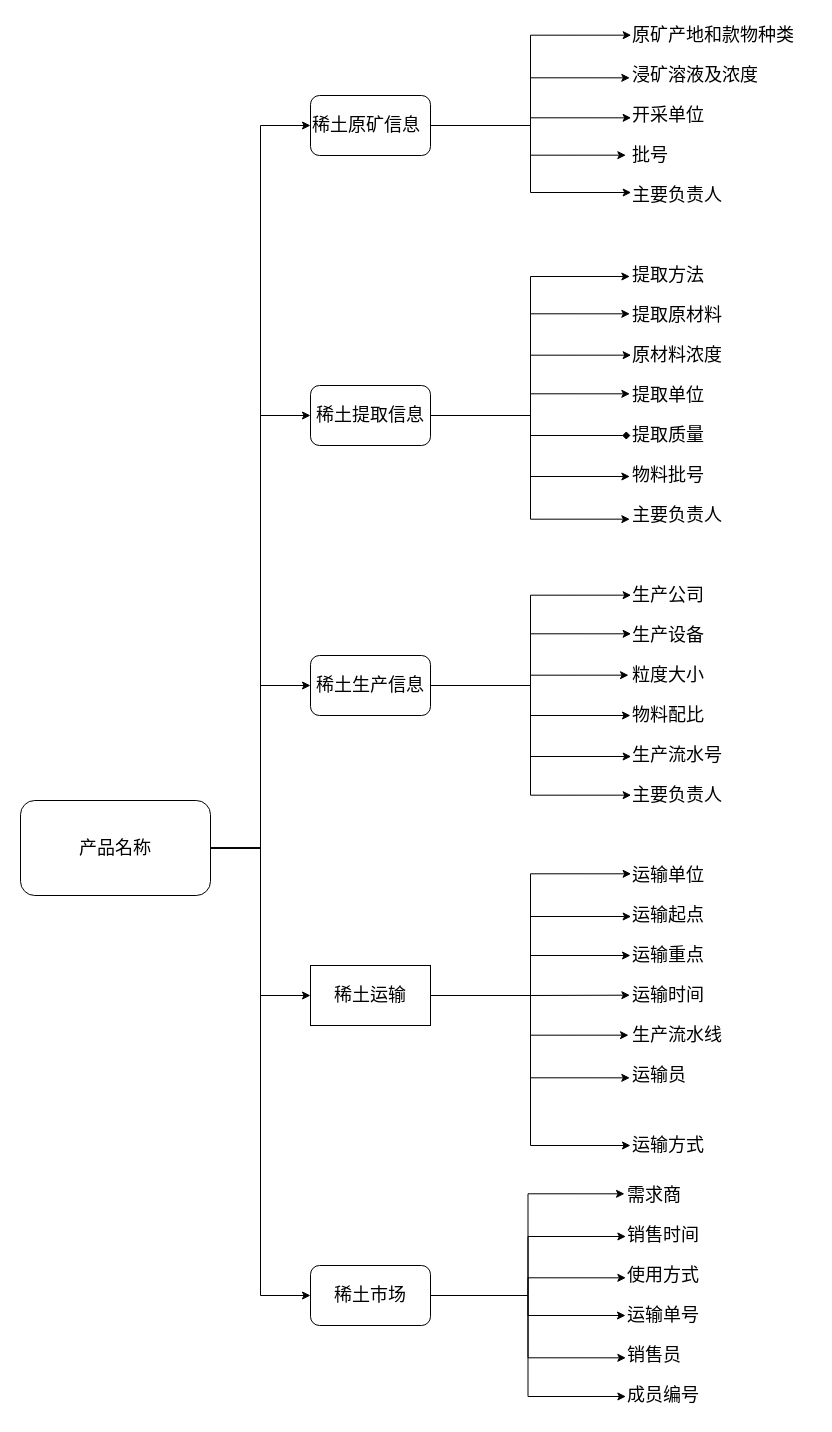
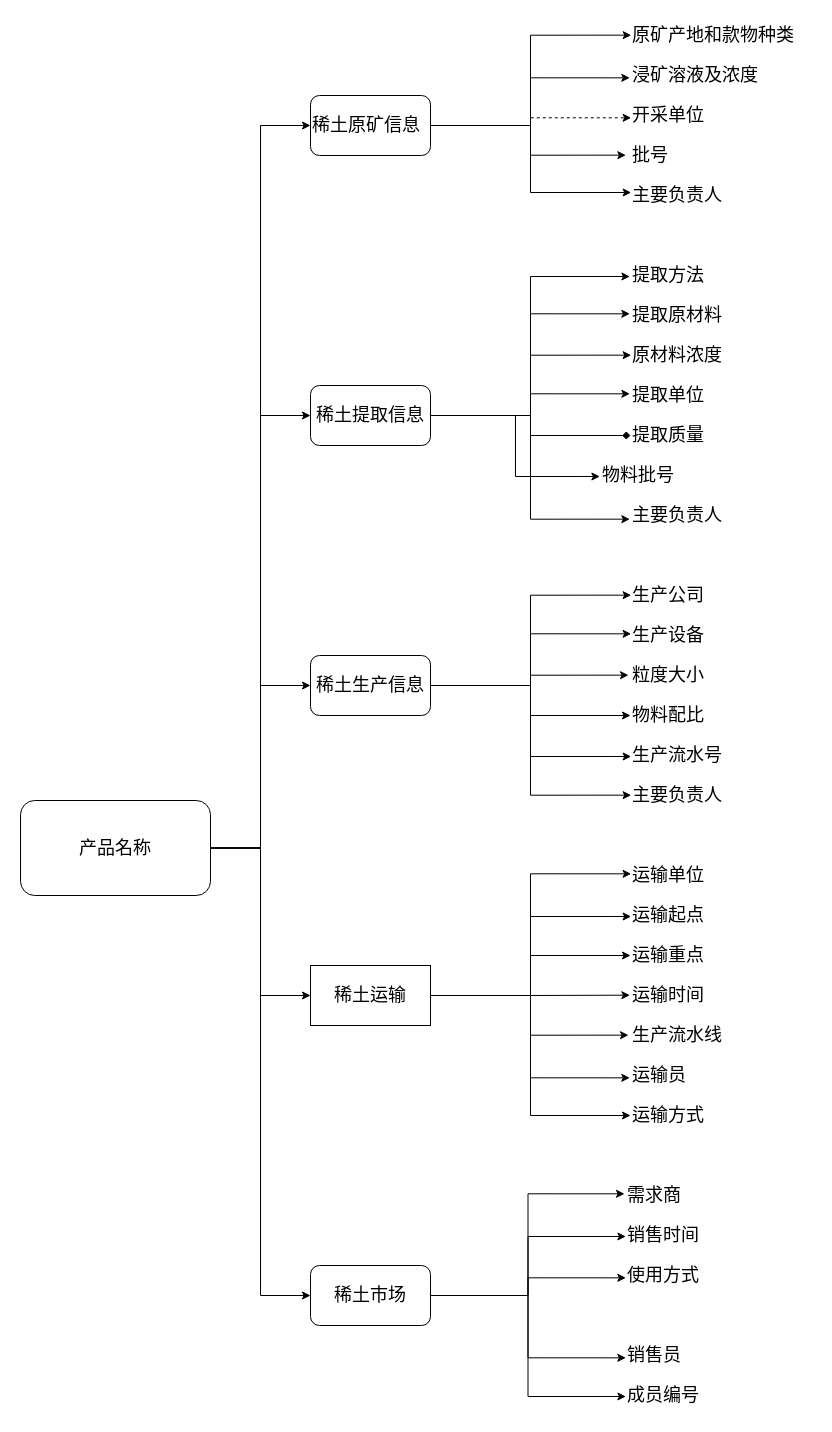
  <mxCell id="0" />
  <mxCell id="1" parent="0" />
  <mxCell id="2" style="edgeStyle=orthogonalEdgeStyle;rounded=0;orthogonalLoop=1;jettySize=auto;html=1;exitX=1;exitY=0.5;exitDx=0;exitDy=0;entryX=0;entryY=0.5;entryDx=0;entryDy=0;fontSize=18;" parent="1" source="7" target="13" edge="1"><mxGeometry relative="1" as="geometry" /></mxCell>
  <mxCell id="3" style="edgeStyle=orthogonalEdgeStyle;rounded=0;orthogonalLoop=1;jettySize=auto;html=1;exitX=1;exitY=0.5;exitDx=0;exitDy=0;entryX=0;entryY=0.5;entryDx=0;entryDy=0;fontSize=18;" parent="1" source="7" target="21" edge="1"><mxGeometry relative="1" as="geometry" /></mxCell>
  <mxCell id="4" style="edgeStyle=orthogonalEdgeStyle;rounded=0;orthogonalLoop=1;jettySize=auto;html=1;exitX=1;exitY=0.5;exitDx=0;exitDy=0;entryX=0;entryY=0.5;entryDx=0;entryDy=0;fontSize=18;" parent="1" source="7" target="28" edge="1"><mxGeometry relative="1" as="geometry" /></mxCell>
  <mxCell id="5" style="edgeStyle=orthogonalEdgeStyle;rounded=0;orthogonalLoop=1;jettySize=auto;html=1;exitX=1;exitY=0.5;exitDx=0;exitDy=0;entryX=0;entryY=0.5;entryDx=0;entryDy=0;fontSize=18;" parent="1" source="7" target="36" edge="1"><mxGeometry relative="1" as="geometry" /></mxCell>
  <mxCell id="6" style="edgeStyle=orthogonalEdgeStyle;rounded=0;orthogonalLoop=1;jettySize=auto;html=1;exitX=1;exitY=0.5;exitDx=0;exitDy=0;entryX=0;entryY=0.5;entryDx=0;entryDy=0;fontSize=18;" parent="1" source="7" target="43" edge="1"><mxGeometry relative="1" as="geometry" /></mxCell>
  <mxCell id="7" value="产品名称" style="rounded=1;whiteSpace=wrap;html=1;fontSize=18;align=center;" parent="1" vertex="1"><mxGeometry x="20" y="800" width="190" height="95" as="geometry" /></mxCell>
  <mxCell id="8" style="edgeStyle=orthogonalEdgeStyle;rounded=0;orthogonalLoop=1;jettySize=auto;html=1;entryX=0.004;entryY=0.489;entryDx=0;entryDy=0;entryPerimeter=0;fontSize=18;" parent="1" source="13" target="44" edge="1"><mxGeometry relative="1" as="geometry" /></mxCell>
  <mxCell id="9" style="edgeStyle=orthogonalEdgeStyle;rounded=0;orthogonalLoop=1;jettySize=auto;html=1;exitX=1;exitY=0.5;exitDx=0;exitDy=0;entryX=-0.005;entryY=0.578;entryDx=0;entryDy=0;entryPerimeter=0;fontSize=18;" parent="1" source="13" target="45" edge="1"><mxGeometry relative="1" as="geometry" /></mxCell>
- <mxCell id="10" style="edgeStyle=orthogonalEdgeStyle;rounded=0;orthogonalLoop=1;jettySize=auto;html=1;exitX=1;exitY=0.5;exitDx=0;exitDy=0;fontSize=18;entryX=0.007;entryY=0.578;entryDx=0;entryDy=0;entryPerimeter=0;" parent="1" source="13" target="46" edge="1"><mxGeometry relative="1" as="geometry"><mxPoint x="640" y="115" as="targetPoint" /></mxGeometry></mxCell>
+ <mxCell id="10" style="edgeStyle=orthogonalEdgeStyle;rounded=0;orthogonalLoop=1;jettySize=auto;html=1;exitX=1;exitY=0.5;exitDx=0;exitDy=0;fontSize=18;entryX=0.007;entryY=0.578;entryDx=0;entryDy=0;entryPerimeter=0;dashed=1;" parent="1" source="13" target="46" edge="1"><mxGeometry relative="1" as="geometry"><mxPoint x="640" y="115" as="targetPoint" /></mxGeometry></mxCell>
  <mxCell id="11" style="edgeStyle=orthogonalEdgeStyle;rounded=0;orthogonalLoop=1;jettySize=auto;html=1;exitX=1;exitY=0.5;exitDx=0;exitDy=0;entryX=-0.093;entryY=0.489;entryDx=0;entryDy=0;entryPerimeter=0;fontSize=18;" parent="1" source="13" target="47" edge="1"><mxGeometry relative="1" as="geometry" /></mxCell>
  <mxCell id="12" style="edgeStyle=orthogonalEdgeStyle;rounded=0;orthogonalLoop=1;jettySize=auto;html=1;exitX=1;exitY=0.5;exitDx=0;exitDy=0;entryX=0.006;entryY=0.4;entryDx=0;entryDy=0;entryPerimeter=0;fontSize=18;" parent="1" source="13" target="48" edge="1"><mxGeometry relative="1" as="geometry" /></mxCell>
  <mxCell id="13" value="稀土原矿信息" style="rounded=1;whiteSpace=wrap;html=1;fontSize=18;align=left;" parent="1" vertex="1"><mxGeometry x="310" y="95" width="120" height="60" as="geometry" /></mxCell>
  <mxCell id="14" style="edgeStyle=orthogonalEdgeStyle;rounded=0;orthogonalLoop=1;jettySize=auto;html=1;exitX=1;exitY=0.5;exitDx=0;exitDy=0;entryX=-0.007;entryY=0.533;entryDx=0;entryDy=0;entryPerimeter=0;fontSize=18;" parent="1" source="21" target="49" edge="1"><mxGeometry relative="1" as="geometry" /></mxCell>
  <mxCell id="15" style="edgeStyle=orthogonalEdgeStyle;rounded=0;orthogonalLoop=1;jettySize=auto;html=1;exitX=1;exitY=0.5;exitDx=0;exitDy=0;entryX=-0.006;entryY=0.444;entryDx=0;entryDy=0;entryPerimeter=0;fontSize=18;" parent="1" source="21" target="50" edge="1"><mxGeometry relative="1" as="geometry" /></mxCell>
  <mxCell id="16" style="edgeStyle=orthogonalEdgeStyle;rounded=0;orthogonalLoop=1;jettySize=auto;html=1;exitX=1;exitY=0.5;exitDx=0;exitDy=0;entryX=0.006;entryY=0.489;entryDx=0;entryDy=0;entryPerimeter=0;fontSize=18;" parent="1" source="21" target="51" edge="1"><mxGeometry relative="1" as="geometry" /></mxCell>
  <mxCell id="17" style="edgeStyle=orthogonalEdgeStyle;rounded=0;orthogonalLoop=1;jettySize=auto;html=1;exitX=1;exitY=0.5;exitDx=0;exitDy=0;entryX=-0.007;entryY=0.444;entryDx=0;entryDy=0;entryPerimeter=0;fontSize=18;" parent="1" source="21" target="52" edge="1"><mxGeometry relative="1" as="geometry" /></mxCell>
  <mxCell id="18" style="edgeStyle=orthogonalEdgeStyle;rounded=0;orthogonalLoop=1;jettySize=auto;html=1;exitX=1;exitY=0.5;exitDx=0;exitDy=0;fontSize=18;endArrow=diamond;" parent="1" source="21" target="53" edge="1"><mxGeometry relative="1" as="geometry" /></mxCell>
  <mxCell id="19" style="edgeStyle=orthogonalEdgeStyle;rounded=0;orthogonalLoop=1;jettySize=auto;html=1;exitX=1;exitY=0.5;exitDx=0;exitDy=0;entryX=-0.007;entryY=0.533;entryDx=0;entryDy=0;entryPerimeter=0;fontSize=18;" parent="1" source="21" target="54" edge="1"><mxGeometry relative="1" as="geometry" /></mxCell>
  <mxCell id="20" style="edgeStyle=orthogonalEdgeStyle;rounded=0;orthogonalLoop=1;jettySize=auto;html=1;exitX=1;exitY=0.5;exitDx=0;exitDy=0;entryX=-0.006;entryY=0.622;entryDx=0;entryDy=0;entryPerimeter=0;fontSize=18;" parent="1" source="21" target="55" edge="1"><mxGeometry relative="1" as="geometry" /></mxCell>
  <mxCell id="21" value="稀土提取信息" style="rounded=1;whiteSpace=wrap;html=1;fontSize=18;align=center;" parent="1" vertex="1"><mxGeometry x="310" y="385" width="120" height="60" as="geometry" /></mxCell>
  <mxCell id="22" style="edgeStyle=orthogonalEdgeStyle;rounded=0;orthogonalLoop=1;jettySize=auto;html=1;exitX=1;exitY=0.5;exitDx=0;exitDy=0;entryX=0.007;entryY=0.489;entryDx=0;entryDy=0;entryPerimeter=0;fontSize=18;" parent="1" source="28" target="56" edge="1"><mxGeometry relative="1" as="geometry" /></mxCell>
  <mxCell id="23" style="edgeStyle=orthogonalEdgeStyle;rounded=0;orthogonalLoop=1;jettySize=auto;html=1;exitX=1;exitY=0.5;exitDx=0;exitDy=0;entryX=0.007;entryY=0.444;entryDx=0;entryDy=0;entryPerimeter=0;fontSize=18;" parent="1" source="28" target="57" edge="1"><mxGeometry relative="1" as="geometry" /></mxCell>
  <mxCell id="24" style="edgeStyle=orthogonalEdgeStyle;rounded=0;orthogonalLoop=1;jettySize=auto;html=1;exitX=1;exitY=0.5;exitDx=0;exitDy=0;entryX=-0.022;entryY=0.489;entryDx=0;entryDy=0;entryPerimeter=0;fontSize=18;" parent="1" source="28" target="58" edge="1"><mxGeometry relative="1" as="geometry" /></mxCell>
  <mxCell id="25" style="edgeStyle=orthogonalEdgeStyle;rounded=0;orthogonalLoop=1;jettySize=auto;html=1;exitX=1;exitY=0.5;exitDx=0;exitDy=0;fontSize=18;" parent="1" source="28" target="59" edge="1"><mxGeometry relative="1" as="geometry" /></mxCell>
  <mxCell id="26" style="edgeStyle=orthogonalEdgeStyle;rounded=0;orthogonalLoop=1;jettySize=auto;html=1;exitX=1;exitY=0.5;exitDx=0;exitDy=0;entryX=0.006;entryY=0.533;entryDx=0;entryDy=0;entryPerimeter=0;fontSize=18;" parent="1" source="28" target="60" edge="1"><mxGeometry relative="1" as="geometry" /></mxCell>
  <mxCell id="27" style="edgeStyle=orthogonalEdgeStyle;rounded=0;orthogonalLoop=1;jettySize=auto;html=1;exitX=1;exitY=0.5;exitDx=0;exitDy=0;entryX=0.006;entryY=0.489;entryDx=0;entryDy=0;entryPerimeter=0;fontSize=18;" parent="1" source="28" target="61" edge="1"><mxGeometry relative="1" as="geometry" /></mxCell>
  <mxCell id="28" value="稀土生产信息" style="rounded=1;whiteSpace=wrap;html=1;fontSize=18;align=center;" parent="1" vertex="1"><mxGeometry x="310" y="655" width="120" height="60" as="geometry" /></mxCell>
  <mxCell id="29" style="edgeStyle=orthogonalEdgeStyle;rounded=0;orthogonalLoop=1;jettySize=auto;html=1;exitX=1;exitY=0.5;exitDx=0;exitDy=0;entryX=0.007;entryY=0.444;entryDx=0;entryDy=0;entryPerimeter=0;fontSize=18;" parent="1" source="36" target="62" edge="1"><mxGeometry relative="1" as="geometry" /></mxCell>
  <mxCell id="30" style="edgeStyle=orthogonalEdgeStyle;rounded=0;orthogonalLoop=1;jettySize=auto;html=1;exitX=1;exitY=0.5;exitDx=0;exitDy=0;entryX=0.007;entryY=0.533;entryDx=0;entryDy=0;entryPerimeter=0;fontSize=18;" parent="1" source="36" target="63" edge="1"><mxGeometry relative="1" as="geometry" /></mxCell>
  <mxCell id="31" style="edgeStyle=orthogonalEdgeStyle;rounded=0;orthogonalLoop=1;jettySize=auto;html=1;exitX=1;exitY=0.5;exitDx=0;exitDy=0;fontSize=18;" parent="1" source="36" target="64" edge="1"><mxGeometry relative="1" as="geometry" /></mxCell>
  <mxCell id="32" style="edgeStyle=orthogonalEdgeStyle;rounded=0;orthogonalLoop=1;jettySize=auto;html=1;exitX=1;exitY=0.5;exitDx=0;exitDy=0;entryX=-0.007;entryY=0.489;entryDx=0;entryDy=0;entryPerimeter=0;fontSize=18;" parent="1" source="36" target="65" edge="1"><mxGeometry relative="1" as="geometry" /></mxCell>
  <mxCell id="33" style="edgeStyle=orthogonalEdgeStyle;rounded=0;orthogonalLoop=1;jettySize=auto;html=1;exitX=1;exitY=0.5;exitDx=0;exitDy=0;entryX=-0.018;entryY=0.489;entryDx=0;entryDy=0;entryPerimeter=0;fontSize=18;" parent="1" source="36" target="66" edge="1"><mxGeometry relative="1" as="geometry" /></mxCell>
  <mxCell id="34" style="edgeStyle=orthogonalEdgeStyle;rounded=0;orthogonalLoop=1;jettySize=auto;html=1;exitX=1;exitY=0.5;exitDx=0;exitDy=0;entryX=-0.01;entryY=0.578;entryDx=0;entryDy=0;entryPerimeter=0;fontSize=18;" parent="1" source="36" target="67" edge="1"><mxGeometry relative="1" as="geometry" /></mxCell>
  <mxCell id="35" style="edgeStyle=orthogonalEdgeStyle;rounded=0;orthogonalLoop=1;jettySize=auto;html=1;exitX=1;exitY=0.5;exitDx=0;exitDy=0;entryX=0;entryY=0.5;entryDx=0;entryDy=0;entryPerimeter=0;fontSize=18;" parent="1" source="36" target="68" edge="1"><mxGeometry relative="1" as="geometry" /></mxCell>
  <mxCell id="36" value="稀土运输" style="whiteSpace=wrap;html=1;fontSize=18;align=center;rounded=0;" parent="1" vertex="1"><mxGeometry x="310" y="965" width="120" height="60" as="geometry" /></mxCell>
  <mxCell id="37" style="edgeStyle=orthogonalEdgeStyle;rounded=0;orthogonalLoop=1;jettySize=auto;html=1;exitX=1;exitY=0.5;exitDx=0;exitDy=0;entryX=-0.014;entryY=0.444;entryDx=0;entryDy=0;entryPerimeter=0;fontSize=18;" parent="1" source="43" target="69" edge="1"><mxGeometry relative="1" as="geometry" /></mxCell>
  <mxCell id="38" style="edgeStyle=orthogonalEdgeStyle;rounded=0;orthogonalLoop=1;jettySize=auto;html=1;exitX=1;exitY=0.5;exitDx=0;exitDy=0;entryX=0.004;entryY=0.533;entryDx=0;entryDy=0;entryPerimeter=0;fontSize=18;" parent="1" source="43" target="70" edge="1"><mxGeometry relative="1" as="geometry" /></mxCell>
  <mxCell id="39" style="edgeStyle=orthogonalEdgeStyle;rounded=0;orthogonalLoop=1;jettySize=auto;html=1;exitX=1;exitY=0.5;exitDx=0;exitDy=0;entryX=0.004;entryY=0.578;entryDx=0;entryDy=0;entryPerimeter=0;fontSize=18;" parent="1" source="43" target="71" edge="1"><mxGeometry relative="1" as="geometry" /></mxCell>
- <mxCell id="40" style="edgeStyle=orthogonalEdgeStyle;rounded=0;orthogonalLoop=1;jettySize=auto;html=1;exitX=1;exitY=0.5;exitDx=0;exitDy=0;fontSize=18;" parent="1" source="43" target="72" edge="1"><mxGeometry relative="1" as="geometry" /></mxCell>
  <mxCell id="41" style="edgeStyle=orthogonalEdgeStyle;rounded=0;orthogonalLoop=1;jettySize=auto;html=1;exitX=1;exitY=0.5;exitDx=0;exitDy=0;entryX=0.005;entryY=0.578;entryDx=0;entryDy=0;entryPerimeter=0;fontSize=18;" parent="1" source="43" target="73" edge="1"><mxGeometry relative="1" as="geometry" /></mxCell>
  <mxCell id="42" style="edgeStyle=orthogonalEdgeStyle;rounded=0;orthogonalLoop=1;jettySize=auto;html=1;exitX=1;exitY=0.5;exitDx=0;exitDy=0;entryX=0.004;entryY=0.533;entryDx=0;entryDy=0;entryPerimeter=0;fontSize=18;" parent="1" source="43" target="74" edge="1"><mxGeometry relative="1" as="geometry" /></mxCell>
  <mxCell id="43" value="稀土市场" style="rounded=1;whiteSpace=wrap;html=1;fontSize=18;align=center;" parent="1" vertex="1"><mxGeometry x="310" y="1265" width="120" height="60" as="geometry" /></mxCell>
  <mxCell id="44" value="原矿产地和款物种类" style="text;html=1;align=left;verticalAlign=middle;resizable=0;points=[];autosize=1;strokeColor=none;fillColor=none;fontSize=18;" parent="1" vertex="1"><mxGeometry x="630" y="20" width="180" height="30" as="geometry" /></mxCell>
  <mxCell id="45" value="浸矿溶液及浓度" style="text;html=1;align=left;verticalAlign=middle;resizable=0;points=[];autosize=1;strokeColor=none;fillColor=none;fontSize=18;" parent="1" vertex="1"><mxGeometry x="630" y="60" width="140" height="30" as="geometry" /></mxCell>
  <mxCell id="46" value="开采单位" style="text;html=1;align=left;verticalAlign=middle;resizable=0;points=[];autosize=1;strokeColor=none;fillColor=none;fontSize=18;" parent="1" vertex="1"><mxGeometry x="630" y="100" width="90" height="30" as="geometry" /></mxCell>
  <mxCell id="47" value="批号" style="text;html=1;align=left;verticalAlign=middle;resizable=0;points=[];autosize=1;strokeColor=none;fillColor=none;fontSize=18;" parent="1" vertex="1"><mxGeometry x="630" y="140" width="50" height="30" as="geometry" /></mxCell>
  <mxCell id="48" value="主要负责人" style="text;html=1;align=left;verticalAlign=middle;resizable=0;points=[];autosize=1;strokeColor=none;fillColor=none;fontSize=18;" parent="1" vertex="1"><mxGeometry x="630" y="180" width="110" height="30" as="geometry" /></mxCell>
  <mxCell id="49" value="提取方法" style="text;html=1;align=left;verticalAlign=middle;resizable=0;points=[];autosize=1;strokeColor=none;fillColor=none;fontSize=18;" parent="1" vertex="1"><mxGeometry x="630" y="260" width="90" height="30" as="geometry" /></mxCell>
  <mxCell id="50" value="提取原材料" style="text;html=1;align=left;verticalAlign=middle;resizable=0;points=[];autosize=1;strokeColor=none;fillColor=none;fontSize=18;" parent="1" vertex="1"><mxGeometry x="630" y="300" width="110" height="30" as="geometry" /></mxCell>
  <mxCell id="51" value="原材料浓度" style="text;html=1;align=left;verticalAlign=middle;resizable=0;points=[];autosize=1;strokeColor=none;fillColor=none;fontSize=18;" parent="1" vertex="1"><mxGeometry x="630" y="340" width="110" height="30" as="geometry" /></mxCell>
  <mxCell id="52" value="提取单位" style="text;html=1;align=left;verticalAlign=middle;resizable=0;points=[];autosize=1;strokeColor=none;fillColor=none;fontSize=18;" parent="1" vertex="1"><mxGeometry x="630" y="380" width="90" height="30" as="geometry" /></mxCell>
  <mxCell id="53" value="提取质量" style="text;html=1;align=left;verticalAlign=middle;resizable=0;points=[];autosize=1;strokeColor=none;fillColor=none;fontSize=18;" parent="1" vertex="1"><mxGeometry x="630" y="420" width="90" height="30" as="geometry" /></mxCell>
- <mxCell id="54" value="物料批号" style="text;html=1;align=left;verticalAlign=middle;resizable=0;points=[];autosize=1;strokeColor=none;fillColor=none;fontSize=18;" parent="1" vertex="1"><mxGeometry x="630" y="460" width="90" height="30" as="geometry" /></mxCell>
+ <mxCell id="54" value="物料批号" style="text;html=1;align=left;verticalAlign=middle;resizable=0;points=[];autosize=1;strokeColor=none;fillColor=none;fontSize=18;" parent="1" vertex="1"><mxGeometry x="600" y="460" width="90" height="30" as="geometry" /></mxCell>
  <mxCell id="55" value="主要负责人" style="text;html=1;align=left;verticalAlign=middle;resizable=0;points=[];autosize=1;strokeColor=none;fillColor=none;fontSize=18;" parent="1" vertex="1"><mxGeometry x="630" y="500" width="110" height="30" as="geometry" /></mxCell>
  <mxCell id="56" value="生产公司" style="text;html=1;align=left;verticalAlign=middle;resizable=0;points=[];autosize=1;strokeColor=none;fillColor=none;fontSize=18;" parent="1" vertex="1"><mxGeometry x="630" y="580" width="90" height="30" as="geometry" /></mxCell>
  <mxCell id="57" value="生产设备" style="text;html=1;align=left;verticalAlign=middle;resizable=0;points=[];autosize=1;strokeColor=none;fillColor=none;fontSize=18;" parent="1" vertex="1"><mxGeometry x="630" y="620" width="90" height="30" as="geometry" /></mxCell>
  <mxCell id="58" value="粒度大小" style="text;html=1;align=left;verticalAlign=middle;resizable=0;points=[];autosize=1;strokeColor=none;fillColor=none;fontSize=18;" parent="1" vertex="1"><mxGeometry x="630" y="660" width="90" height="30" as="geometry" /></mxCell>
  <mxCell id="59" value="物料配比" style="text;html=1;align=left;verticalAlign=middle;resizable=0;points=[];autosize=1;strokeColor=none;fillColor=none;fontSize=18;" parent="1" vertex="1"><mxGeometry x="630" y="700" width="90" height="30" as="geometry" /></mxCell>
  <mxCell id="60" value="生产流水号" style="text;html=1;align=left;verticalAlign=middle;resizable=0;points=[];autosize=1;strokeColor=none;fillColor=none;fontSize=18;" parent="1" vertex="1"><mxGeometry x="630" y="740" width="110" height="30" as="geometry" /></mxCell>
  <mxCell id="61" value="主要负责人" style="text;html=1;align=left;verticalAlign=middle;resizable=0;points=[];autosize=1;strokeColor=none;fillColor=none;fontSize=18;" parent="1" vertex="1"><mxGeometry x="630" y="780" width="110" height="30" as="geometry" /></mxCell>
  <mxCell id="62" value="运输单位" style="text;html=1;align=left;verticalAlign=middle;resizable=0;points=[];autosize=1;strokeColor=none;fillColor=none;fontSize=18;" parent="1" vertex="1"><mxGeometry x="630" y="860" width="90" height="30" as="geometry" /></mxCell>
  <mxCell id="63" value="运输起点" style="text;html=1;align=left;verticalAlign=middle;resizable=0;points=[];autosize=1;strokeColor=none;fillColor=none;fontSize=18;" parent="1" vertex="1"><mxGeometry x="630" y="900" width="90" height="30" as="geometry" /></mxCell>
  <mxCell id="64" value="运输重点" style="text;html=1;align=left;verticalAlign=middle;resizable=0;points=[];autosize=1;strokeColor=none;fillColor=none;fontSize=18;" parent="1" vertex="1"><mxGeometry x="630" y="940" width="90" height="30" as="geometry" /></mxCell>
  <mxCell id="65" value="运输时间" style="text;html=1;align=left;verticalAlign=middle;resizable=0;points=[];autosize=1;strokeColor=none;fillColor=none;fontSize=18;" parent="1" vertex="1"><mxGeometry x="630" y="980" width="90" height="30" as="geometry" /></mxCell>
  <mxCell id="66" value="生产流水线" style="text;html=1;align=left;verticalAlign=middle;resizable=0;points=[];autosize=1;strokeColor=none;fillColor=none;fontSize=18;" parent="1" vertex="1"><mxGeometry x="630" y="1020" width="110" height="30" as="geometry" /></mxCell>
  <mxCell id="67" value="运输员" style="text;html=1;align=left;verticalAlign=middle;resizable=0;points=[];autosize=1;strokeColor=none;fillColor=none;fontSize=18;" parent="1" vertex="1"><mxGeometry x="630" y="1060" width="70" height="30" as="geometry" /></mxCell>
- <mxCell id="68" value="运输方式" style="text;html=1;align=left;verticalAlign=middle;resizable=0;points=[];autosize=1;strokeColor=none;fillColor=none;fontSize=18;" parent="1" vertex="1"><mxGeometry x="630" y="1130" width="90" height="30" as="geometry" /></mxCell>
+ <mxCell id="68" value="运输方式" style="text;html=1;align=left;verticalAlign=middle;resizable=0;points=[];autosize=1;strokeColor=none;fillColor=none;fontSize=18;" parent="1" vertex="1"><mxGeometry x="630" y="1100" width="90" height="30" as="geometry" /></mxCell>
  <mxCell id="69" value="需求商" style="text;html=1;align=left;verticalAlign=middle;resizable=0;points=[];autosize=1;strokeColor=none;fillColor=none;fontSize=18;" parent="1" vertex="1"><mxGeometry x="625" y="1180" width="70" height="30" as="geometry" /></mxCell>
  <mxCell id="70" value="销售时间" style="text;html=1;align=left;verticalAlign=middle;resizable=0;points=[];autosize=1;strokeColor=none;fillColor=none;fontSize=18;" parent="1" vertex="1"><mxGeometry x="625" y="1220" width="90" height="30" as="geometry" /></mxCell>
  <mxCell id="71" value="使用方式" style="text;html=1;align=left;verticalAlign=middle;resizable=0;points=[];autosize=1;strokeColor=none;fillColor=none;fontSize=18;" parent="1" vertex="1"><mxGeometry x="625" y="1260" width="90" height="30" as="geometry" /></mxCell>
- <mxCell id="72" value="运输单号" style="text;html=1;align=left;verticalAlign=middle;resizable=0;points=[];autosize=1;strokeColor=none;fillColor=none;fontSize=18;" parent="1" vertex="1"><mxGeometry x="625" y="1300" width="90" height="30" as="geometry" /></mxCell>
  <mxCell id="73" value="销售员" style="text;html=1;align=left;verticalAlign=middle;resizable=0;points=[];autosize=1;strokeColor=none;fillColor=none;fontSize=18;" parent="1" vertex="1"><mxGeometry x="625" y="1340" width="70" height="30" as="geometry" /></mxCell>
  <mxCell id="74" value="成员编号" style="text;html=1;align=left;verticalAlign=middle;resizable=0;points=[];autosize=1;strokeColor=none;fillColor=none;fontSize=18;" parent="1" vertex="1"><mxGeometry x="625" y="1380" width="90" height="30" as="geometry" /></mxCell>
